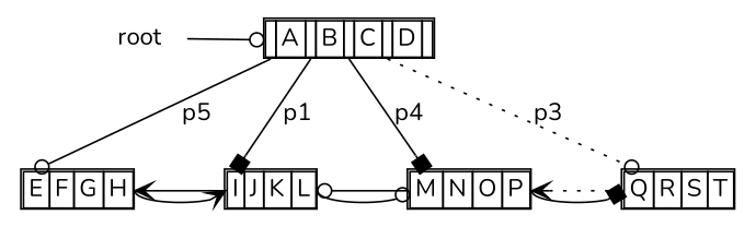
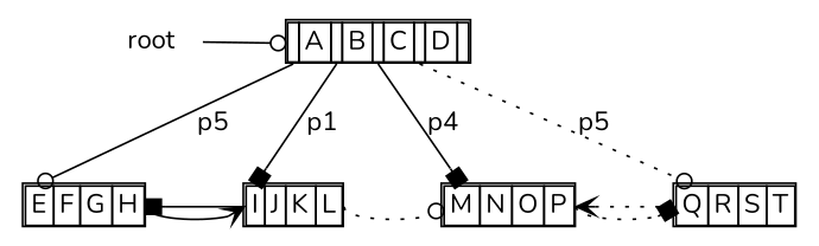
  digraph {
    fontname=Nunito
    splines=false
    node [fontname=Nunito shape=none]
    edge [arrowhead=odot fontname=Nunito headport=key0 style=solid tailport=key3]
    n1 [label=<<table border="1" cellborder="1" cellspacing="0">                     <tr>                         <td port="connector0"></td>                         <td port="key0">A</td>                         <td port="connector1"></td>                         <td port="key1">B</td>                         <td port="connector2"></td>                         <td port="key2">C</td>                         <td port="connector3"></td>                         <td port="key3">D</td>                         <td port="connector4"></td>                     </tr>                 </table>>]
    n2 [fillcolor=white label=root style=filled]
    n3 [label=<<table border="1" cellborder="1" cellspacing="0">                     <tr>                         <td port="key0">E</td>                         <td port="key1">F</td>                         <td port="key2">G</td>                         <td port="key3">H</td>                     </tr>                 </table>>]
    n4 [label=<<table border="1" cellborder="1" cellspacing="0">                     <tr>                         <td port="key0">I</td>                         <td port="key1">J</td>                         <td port="key2">K</td>                         <td port="key3">L</td>                     </tr>                 </table>>]
    n5 [label=<<table border="1" cellborder="1" cellspacing="0">                     <tr>                         <td port="key0">M</td>                         <td port="key1">N</td>                         <td port="key2">O</td>                         <td port="key3">P</td>                     </tr>                 </table>>]
    n6 [label=<<table border="1" cellborder="1" cellspacing="0">                     <tr>                         <td port="key0">Q</td>                         <td port="key1">R</td>                         <td port="key2">S</td>                         <td port="key3">T</td>                     </tr>                 </table>>]
    subgraph sub_1 {
      rank=min
      n1
      n2
    }
    subgraph sub_2 {
      rank=same
      n3
      n4
      n5
      n6
    }
    n1 -> n3 [label=p5 tailport=connector0]
    n1 -> n4 [arrowhead=box label=p1 tailport=connector1]
    n1 -> n5 [arrowhead=box label=p4 tailport=connector2]
-   n1 -> n6 [label=p3 style=dotted tailport=connector3]
+   n1 -> n6 [label=p5 style=dotted tailport=connector3]
    n2 -> n1 [headport=connector0]
    n3 -> n4 [arrowhead=vee]
-   n4 -> n3 [arrowhead=vee headport=key3 tailport=key0]
-   n4 -> n5
-   n5 -> n4 [headport=key3 tailport=key0]
-   n5 -> n6 [arrowhead=box]
+   n4 -> n3 [arrowhead=box headport=key3 tailport=key0]
+   n4 -> n5 [style=dotted]
+   n5 -> n6 [arrowhead=box style=dotted]
    n6 -> n5 [arrowhead=vee headport=key3 style=dotted tailport=key0]
  }
